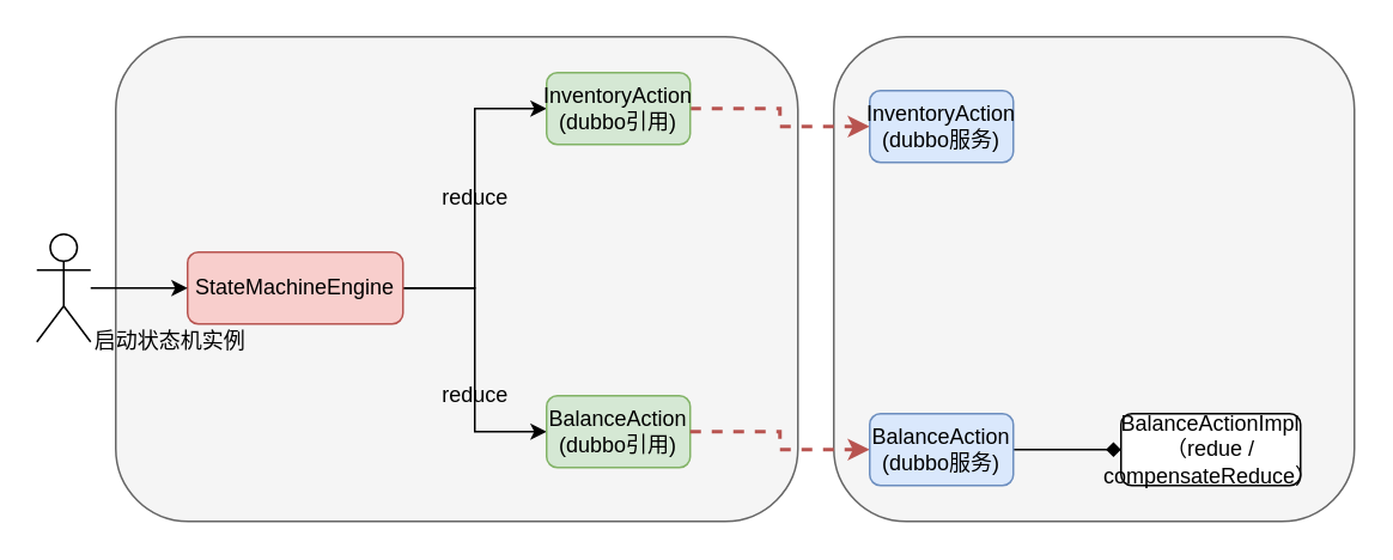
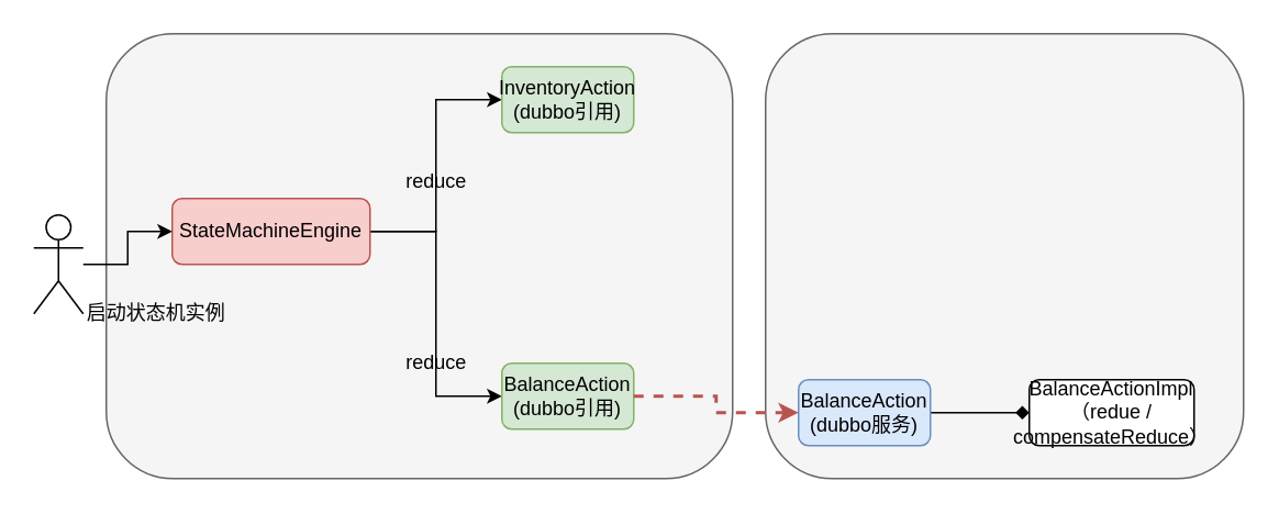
  <mxCell id="0" />
  <mxCell id="1" parent="0" />
  <mxCell id="2" value="" style="rounded=1;whiteSpace=wrap;html=1;labelPosition=center;verticalLabelPosition=bottom;align=center;verticalAlign=top;fillColor=#f5f5f5;fontColor=#333333;strokeColor=#666666;" parent="1" vertex="1"><mxGeometry x="64" y="20" width="380" height="270" as="geometry" /></mxCell>
  <mxCell id="3" value="" style="rounded=1;whiteSpace=wrap;html=1;labelPosition=center;verticalLabelPosition=bottom;align=center;verticalAlign=top;fillColor=#f5f5f5;fontColor=#333333;strokeColor=#666666;" parent="1" vertex="1"><mxGeometry x="464" y="20" width="290" height="270" as="geometry" /></mxCell>
  <mxCell id="4" style="edgeStyle=orthogonalEdgeStyle;rounded=0;orthogonalLoop=1;jettySize=auto;html=1;entryX=0;entryY=0.5;entryDx=0;entryDy=0;" parent="1" source="6" target="8" edge="1"><mxGeometry relative="1" as="geometry" /></mxCell>
  <mxCell id="5" style="edgeStyle=orthogonalEdgeStyle;rounded=0;orthogonalLoop=1;jettySize=auto;html=1;entryX=0;entryY=0.5;entryDx=0;entryDy=0;" parent="1" source="6" target="9" edge="1"><mxGeometry relative="1" as="geometry" /></mxCell>
- <mxCell id="6" value="StateMachineEngine" style="rounded=1;whiteSpace=wrap;html=1;fillColor=#f8cecc;strokeColor=#b85450;" parent="1" vertex="1"><mxGeometry x="104" y="140" width="120" height="40" as="geometry" /></mxCell>
- <mxCell id="7" style="edgeStyle=orthogonalEdgeStyle;rounded=0;orthogonalLoop=1;jettySize=auto;html=1;entryX=0;entryY=0.5;entryDx=0;entryDy=0;dashed=1;fillColor=#f8cecc;strokeColor=#b85450;strokeWidth=2;" parent="1" source="8" target="18" edge="1"><mxGeometry relative="1" as="geometry" /></mxCell>
+ <mxCell id="6" value="StateMachineEngine" style="rounded=1;whiteSpace=wrap;html=1;fillColor=#f8cecc;strokeColor=#b85450;" parent="1" vertex="1"><mxGeometry x="104" y="120" width="120" height="40" as="geometry" /></mxCell>
  <mxCell id="8" value="InventoryAction&lt;br&gt;(dubbo引用)" style="rounded=1;whiteSpace=wrap;html=1;fillColor=#d5e8d4;strokeColor=#82b366;" parent="1" vertex="1"><mxGeometry x="304" y="40" width="80" height="40" as="geometry" /></mxCell>
  <mxCell id="9" value="BalanceAction&lt;br&gt;(dubbo引用)" style="rounded=1;whiteSpace=wrap;html=1;fillColor=#d5e8d4;strokeColor=#82b366;" parent="1" vertex="1"><mxGeometry x="304" y="220" width="80" height="40" as="geometry" /></mxCell>
  <mxCell id="10" value="reduce" style="text;html=1;align=center;verticalAlign=middle;resizable=0;points=[];autosize=1;strokeColor=none;fillColor=none;" parent="1" vertex="1"><mxGeometry x="239" y="100" width="50" height="20" as="geometry" /></mxCell>
  <mxCell id="11" value="reduce" style="text;html=1;align=center;verticalAlign=middle;resizable=0;points=[];autosize=1;strokeColor=none;fillColor=none;" parent="1" vertex="1"><mxGeometry x="239" y="210" width="50" height="20" as="geometry" /></mxCell>
  <mxCell id="12" style="edgeStyle=orthogonalEdgeStyle;rounded=0;orthogonalLoop=1;jettySize=auto;html=1;strokeWidth=1;" parent="1" source="13" target="6" edge="1"><mxGeometry relative="1" as="geometry" /></mxCell>
  <mxCell id="13" value="" style="shape=umlActor;verticalLabelPosition=bottom;verticalAlign=top;html=1;outlineConnect=0;" parent="1" vertex="1"><mxGeometry x="20" y="130" width="30" height="60" as="geometry" /></mxCell>
  <mxCell id="14" style="edgeStyle=orthogonalEdgeStyle;rounded=0;orthogonalLoop=1;jettySize=auto;html=1;endArrow=diamond;" parent="1" source="19" target="15" edge="1"><mxGeometry relative="1" as="geometry"><mxPoint x="604" y="250" as="sourcePoint" /></mxGeometry></mxCell>
  <mxCell id="15" value="BalanceActionImpl&lt;br&gt;（redue / compensateReduce）" style="rounded=1;whiteSpace=wrap;html=1;" parent="1" vertex="1"><mxGeometry x="624" y="230" width="100" height="40" as="geometry" /></mxCell>
  <mxCell id="16" style="edgeStyle=orthogonalEdgeStyle;rounded=0;orthogonalLoop=1;jettySize=auto;html=1;dashed=1;fillColor=#f8cecc;strokeColor=#b85450;strokeWidth=2;" parent="1" source="9" target="19" edge="1"><mxGeometry relative="1" as="geometry"><mxPoint x="524" y="250" as="targetPoint" /></mxGeometry></mxCell>
  <mxCell id="17" value="启动状态机实例" style="text;html=1;align=center;verticalAlign=middle;resizable=0;points=[];autosize=1;strokeColor=none;fillColor=none;" vertex="1" parent="1"><mxGeometry x="44" y="180" width="100" height="20" as="geometry" /></mxCell>
- <mxCell id="18" value="InventoryAction&lt;br&gt;(dubbo服务)" style="rounded=1;whiteSpace=wrap;html=1;fillColor=#dae8fc;strokeColor=#6c8ebf;" vertex="1" parent="1"><mxGeometry x="484" y="50" width="80" height="40" as="geometry" /></mxCell>
  <mxCell id="19" value="BalanceAction&lt;br&gt;(dubbo服务)" style="rounded=1;whiteSpace=wrap;html=1;fillColor=#dae8fc;strokeColor=#6c8ebf;" vertex="1" parent="1"><mxGeometry x="484" y="230" width="80" height="40" as="geometry" /></mxCell>
